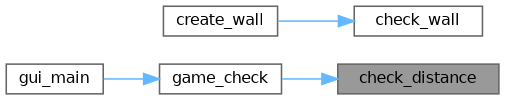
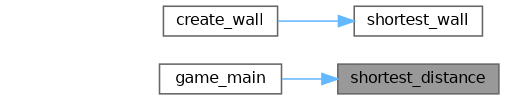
  digraph {
    rankdir=RL
    node [color=grey40 fillcolor=white fontname=Helvetica fontsize=10 shape=box style=filled]
    edge [color=steelblue1 dir=back fontname=Helvetica fontsize=10 labelfontname=Helvetica labelfontsize=10 style=solid]
-   n1 [color=gray40 fillcolor=grey60 fontcolor=black height=0.2 label=check_distance width=0.4]
-   n2 [height=0.2 label=game_check width=0.4]
-   n3 [height=0.2 label=check_wall width=0.4]
+   n1 [color=gray40 fillcolor=grey60 fontcolor=black height=0.2 label=shortest_distance width=0.4]
+   n2 [height=0.2 label=game_main width=0.4]
+   n3 [height=0.2 label=shortest_wall width=0.4]
    n4 [height=0.2 label=create_wall width=0.4]
-   n5 [height=0.2 label=gui_main width=0.4]
    n1 -> n2
-   n2 -> n5
    n3 -> n4
  }
